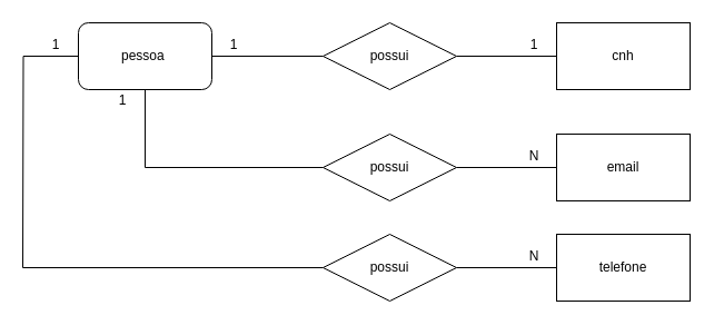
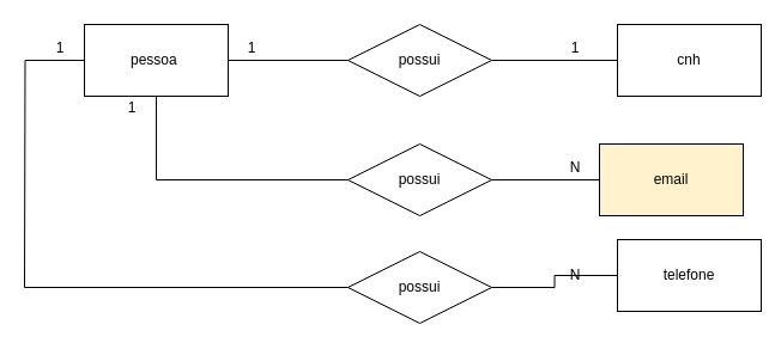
  <mxCell id="0" />
  <mxCell id="1" parent="0" />
  <mxCell id="2" style="edgeStyle=orthogonalEdgeStyle;rounded=0;orthogonalLoop=1;jettySize=auto;html=1;entryX=0;entryY=0.5;entryDx=0;entryDy=0;endArrow=none;endFill=0;" edge="1" parent="1" source="5" target="8"><mxGeometry relative="1" as="geometry" /></mxCell>
  <mxCell id="3" style="edgeStyle=orthogonalEdgeStyle;rounded=0;orthogonalLoop=1;jettySize=auto;html=1;exitX=0.5;exitY=1;exitDx=0;exitDy=0;entryX=0;entryY=0.5;entryDx=0;entryDy=0;endArrow=none;endFill=0;" edge="1" parent="1" source="5" target="12"><mxGeometry relative="1" as="geometry" /></mxCell>
  <mxCell id="4" style="edgeStyle=orthogonalEdgeStyle;rounded=0;orthogonalLoop=1;jettySize=auto;html=1;exitX=0;exitY=0.5;exitDx=0;exitDy=0;endArrow=none;endFill=0;" edge="1" parent="1" source="5"><mxGeometry relative="1" as="geometry"><mxPoint x="20" y="240" as="targetPoint" /></mxGeometry></mxCell>
- <mxCell id="5" value="pessoa&amp;nbsp;" style="whiteSpace=wrap;html=1;rounded=1;" vertex="1" parent="1"><mxGeometry x="70" y="20" width="120" height="60" as="geometry" /></mxCell>
- <mxCell id="6" value="cnh" style="rounded=0;whiteSpace=wrap;html=1;" vertex="1" parent="1"><mxGeometry x="500" y="20" width="120" height="60" as="geometry" /></mxCell>
+ <mxCell id="5" value="pessoa&amp;nbsp;" style="rounded=0;whiteSpace=wrap;html=1;" vertex="1" parent="1"><mxGeometry x="70" y="20" width="120" height="60" as="geometry" /></mxCell>
+ <mxCell id="6" value="cnh" style="rounded=0;whiteSpace=wrap;html=1;" vertex="1" parent="1"><mxGeometry x="515" y="20" width="120" height="60" as="geometry" /></mxCell>
  <mxCell id="7" style="edgeStyle=orthogonalEdgeStyle;rounded=0;orthogonalLoop=1;jettySize=auto;html=1;entryX=0;entryY=0.5;entryDx=0;entryDy=0;endArrow=none;endFill=0;" edge="1" parent="1" source="8" target="6"><mxGeometry relative="1" as="geometry" /></mxCell>
  <mxCell id="8" value="possui" style="shape=rhombus;perimeter=rhombusPerimeter;whiteSpace=wrap;html=1;align=center;" vertex="1" parent="1"><mxGeometry x="290" y="20" width="120" height="60" as="geometry" /></mxCell>
  <mxCell id="9" value="1" style="text;html=1;strokeColor=none;fillColor=none;align=center;verticalAlign=middle;whiteSpace=wrap;rounded=0;" vertex="1" parent="1"><mxGeometry x="190" y="30" width="40" height="20" as="geometry" /></mxCell>
  <mxCell id="10" value="1" style="text;html=1;strokeColor=none;fillColor=none;align=center;verticalAlign=middle;whiteSpace=wrap;rounded=0;" vertex="1" parent="1"><mxGeometry x="460" y="30" width="40" height="20" as="geometry" /></mxCell>
  <mxCell id="11" style="edgeStyle=orthogonalEdgeStyle;rounded=0;orthogonalLoop=1;jettySize=auto;html=1;exitX=1;exitY=0.5;exitDx=0;exitDy=0;entryX=0;entryY=0.5;entryDx=0;entryDy=0;endArrow=none;endFill=0;" edge="1" parent="1" source="12" target="13"><mxGeometry relative="1" as="geometry" /></mxCell>
  <mxCell id="12" value="possui" style="shape=rhombus;perimeter=rhombusPerimeter;whiteSpace=wrap;html=1;align=center;" vertex="1" parent="1"><mxGeometry x="290" y="120" width="120" height="60" as="geometry" /></mxCell>
- <mxCell id="13" value="email" style="rounded=0;whiteSpace=wrap;html=1;" vertex="1" parent="1"><mxGeometry x="500" y="120" width="120" height="60" as="geometry" /></mxCell>
- <mxCell id="14" value="telefone" style="rounded=0;whiteSpace=wrap;html=1;" vertex="1" parent="1"><mxGeometry x="500" y="210" width="120" height="60" as="geometry" /></mxCell>
+ <mxCell id="13" value="email" style="rounded=0;whiteSpace=wrap;html=1;fillColor=#fff2cc;" vertex="1" parent="1"><mxGeometry x="500" y="120" width="120" height="60" as="geometry" /></mxCell>
+ <mxCell id="14" value="telefone" style="rounded=0;whiteSpace=wrap;html=1;" vertex="1" parent="1"><mxGeometry x="515" y="200" width="120" height="60" as="geometry" /></mxCell>
  <mxCell id="15" style="edgeStyle=orthogonalEdgeStyle;rounded=0;orthogonalLoop=1;jettySize=auto;html=1;exitX=0;exitY=0.5;exitDx=0;exitDy=0;endArrow=none;endFill=0;" edge="1" parent="1" source="17"><mxGeometry relative="1" as="geometry"><mxPoint x="20" y="240" as="targetPoint" /></mxGeometry></mxCell>
  <mxCell id="16" style="edgeStyle=orthogonalEdgeStyle;rounded=0;orthogonalLoop=1;jettySize=auto;html=1;exitX=1;exitY=0.5;exitDx=0;exitDy=0;entryX=0;entryY=0.5;entryDx=0;entryDy=0;endArrow=none;endFill=0;" edge="1" parent="1" source="17" target="14"><mxGeometry relative="1" as="geometry" /></mxCell>
  <mxCell id="17" value="possui" style="shape=rhombus;perimeter=rhombusPerimeter;whiteSpace=wrap;html=1;align=center;" vertex="1" parent="1"><mxGeometry x="290" y="210" width="120" height="60" as="geometry" /></mxCell>
  <mxCell id="18" value="1" style="text;html=1;strokeColor=none;fillColor=none;align=center;verticalAlign=middle;whiteSpace=wrap;rounded=0;" vertex="1" parent="1"><mxGeometry x="30" y="30" width="40" height="20" as="geometry" /></mxCell>
  <mxCell id="19" value="1" style="text;html=1;strokeColor=none;fillColor=none;align=center;verticalAlign=middle;whiteSpace=wrap;rounded=0;" vertex="1" parent="1"><mxGeometry x="90" y="80" width="40" height="20" as="geometry" /></mxCell>
  <mxCell id="20" value="N" style="text;html=1;strokeColor=none;fillColor=none;align=center;verticalAlign=middle;whiteSpace=wrap;rounded=0;" vertex="1" parent="1"><mxGeometry x="460" y="130" width="40" height="20" as="geometry" /></mxCell>
  <mxCell id="21" value="N" style="text;html=1;strokeColor=none;fillColor=none;align=center;verticalAlign=middle;whiteSpace=wrap;rounded=0;" vertex="1" parent="1"><mxGeometry x="460" y="220" width="40" height="20" as="geometry" /></mxCell>
